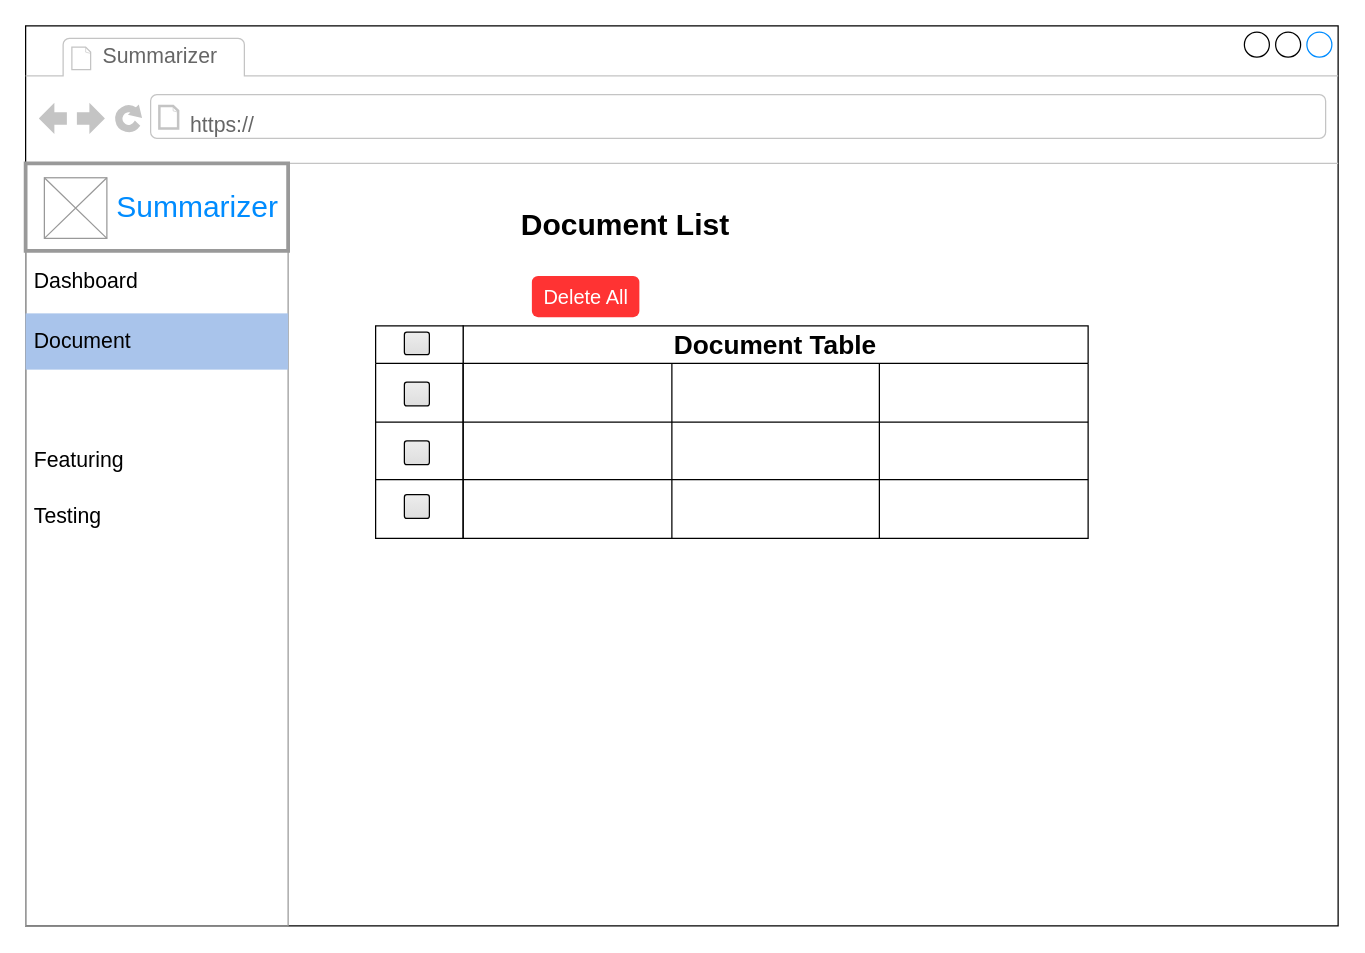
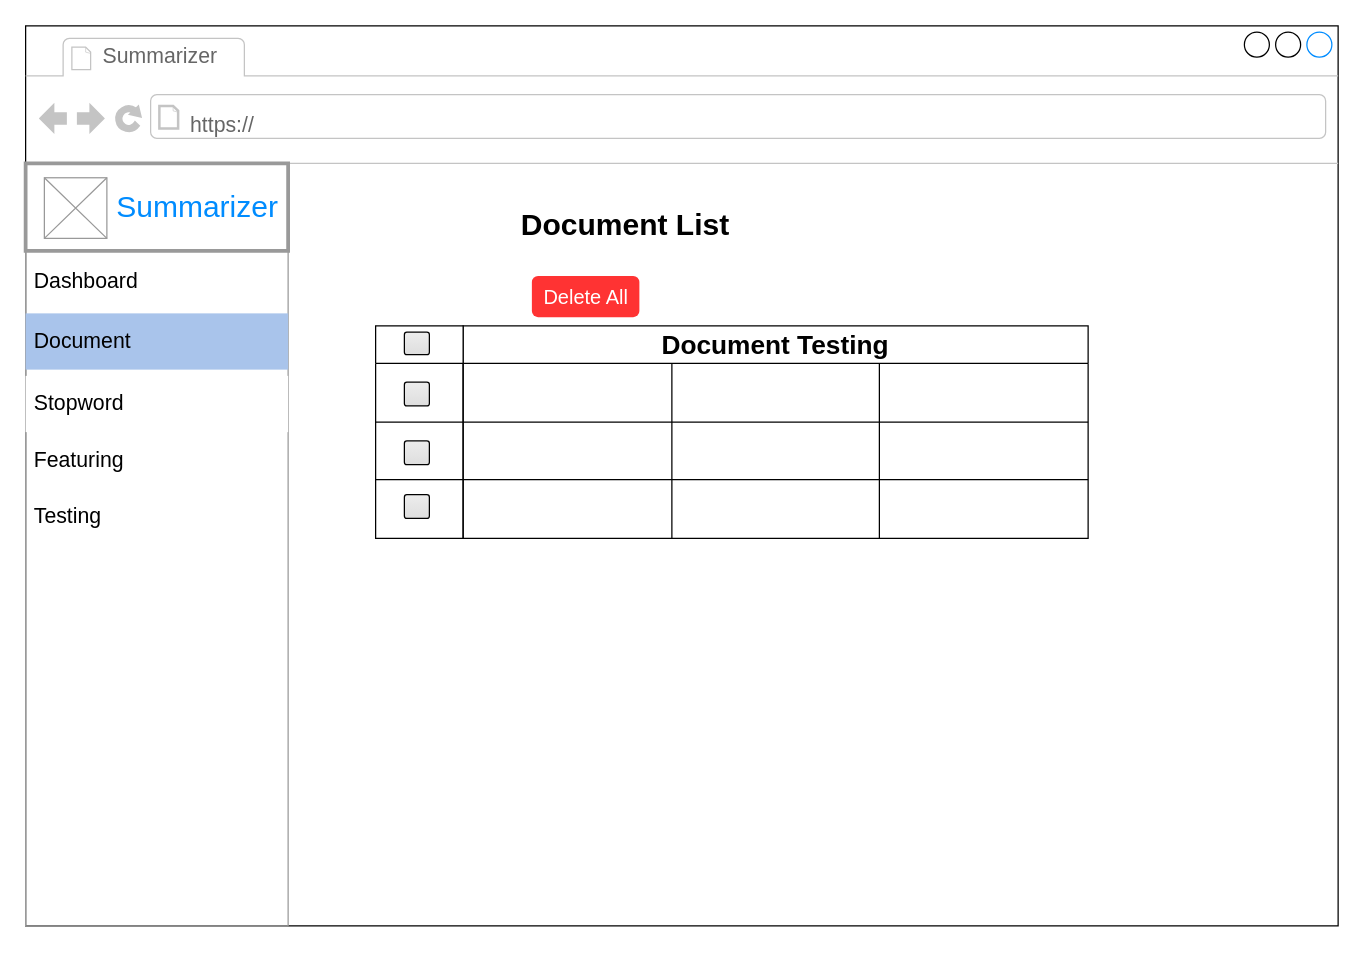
  <mxCell id="0" />
  <mxCell id="1" parent="0" />
  <mxCell id="2" value="" style="strokeWidth=1;shadow=0;dashed=0;align=center;html=1;shape=mxgraph.mockup.containers.browserWindow;rSize=0;strokeColor2=#008cff;strokeColor3=#c4c4c4;mainText=,;recursiveResize=0;fontSize=16;" vertex="1" parent="1"><mxGeometry x="20" y="20" width="1050" height="720" as="geometry" /></mxCell>
  <mxCell id="3" value="Summarizer" style="strokeWidth=1;shadow=0;dashed=0;align=center;html=1;shape=mxgraph.mockup.containers.anchor;fontSize=17;fontColor=#666666;align=left;" vertex="1" parent="2"><mxGeometry x="60" y="12" width="110" height="26" as="geometry" /></mxCell>
  <mxCell id="4" value="https://" style="strokeWidth=1;shadow=0;dashed=0;align=center;html=1;shape=mxgraph.mockup.containers.anchor;rSize=0;fontSize=17;fontColor=#666666;align=left;" vertex="1" parent="2"><mxGeometry x="130" y="60" width="250" height="40" as="geometry" /></mxCell>
- <mxCell id="5" value="&lt;font style=&quot;font-size: 21px&quot;&gt;Document Table&lt;/font&gt;" style="shape=table;html=1;whiteSpace=wrap;startSize=30;container=1;collapsible=0;childLayout=tableLayout;fontStyle=1;align=center;" vertex="1" parent="2"><mxGeometry x="350" y="240" width="500" height="170" as="geometry" /></mxCell>
+ <mxCell id="5" value="&lt;font style=&quot;font-size: 21px&quot;&gt;Document Testing&lt;/font&gt;" style="shape=table;html=1;whiteSpace=wrap;startSize=30;container=1;collapsible=0;childLayout=tableLayout;fontStyle=1;align=center;" vertex="1" parent="2"><mxGeometry x="350" y="240" width="500" height="170" as="geometry" /></mxCell>
  <mxCell id="6" value="" style="shape=partialRectangle;html=1;whiteSpace=wrap;collapsible=0;dropTarget=0;pointerEvents=0;fillColor=none;top=0;left=0;bottom=0;right=0;points=[[0,0.5],[1,0.5]];portConstraint=eastwest;" vertex="1" parent="5"><mxGeometry y="30" width="500" height="47" as="geometry" /></mxCell>
  <mxCell id="7" value="" style="shape=partialRectangle;html=1;whiteSpace=wrap;connectable=0;fillColor=none;top=0;left=0;bottom=0;right=0;overflow=hidden;" vertex="1" parent="6"><mxGeometry width="167" height="47" as="geometry" /></mxCell>
  <mxCell id="8" value="" style="shape=partialRectangle;html=1;whiteSpace=wrap;connectable=0;fillColor=none;top=0;left=0;bottom=0;right=0;overflow=hidden;" vertex="1" parent="6"><mxGeometry x="167" width="166" height="47" as="geometry" /></mxCell>
  <mxCell id="9" value="" style="shape=partialRectangle;html=1;whiteSpace=wrap;connectable=0;fillColor=none;top=0;left=0;bottom=0;right=0;overflow=hidden;" vertex="1" parent="6"><mxGeometry x="333" width="167" height="47" as="geometry" /></mxCell>
  <mxCell id="10" value="" style="shape=partialRectangle;html=1;whiteSpace=wrap;collapsible=0;dropTarget=0;pointerEvents=0;fillColor=none;top=0;left=0;bottom=0;right=0;points=[[0,0.5],[1,0.5]];portConstraint=eastwest;" vertex="1" parent="5"><mxGeometry y="77" width="500" height="46" as="geometry" /></mxCell>
  <mxCell id="11" value="" style="shape=partialRectangle;html=1;whiteSpace=wrap;connectable=0;fillColor=none;top=0;left=0;bottom=0;right=0;overflow=hidden;" vertex="1" parent="10"><mxGeometry width="167" height="46" as="geometry" /></mxCell>
  <mxCell id="12" value="" style="shape=partialRectangle;html=1;whiteSpace=wrap;connectable=0;fillColor=none;top=0;left=0;bottom=0;right=0;overflow=hidden;" vertex="1" parent="10"><mxGeometry x="167" width="166" height="46" as="geometry" /></mxCell>
  <mxCell id="13" value="" style="shape=partialRectangle;html=1;whiteSpace=wrap;connectable=0;fillColor=none;top=0;left=0;bottom=0;right=0;overflow=hidden;" vertex="1" parent="10"><mxGeometry x="333" width="167" height="46" as="geometry" /></mxCell>
  <mxCell id="14" value="" style="shape=partialRectangle;html=1;whiteSpace=wrap;collapsible=0;dropTarget=0;pointerEvents=0;fillColor=none;top=0;left=0;bottom=0;right=0;points=[[0,0.5],[1,0.5]];portConstraint=eastwest;" vertex="1" parent="5"><mxGeometry y="123" width="500" height="47" as="geometry" /></mxCell>
  <mxCell id="15" value="" style="shape=partialRectangle;html=1;whiteSpace=wrap;connectable=0;fillColor=none;top=0;left=0;bottom=0;right=0;overflow=hidden;" vertex="1" parent="14"><mxGeometry width="167" height="47" as="geometry" /></mxCell>
  <mxCell id="16" value="" style="shape=partialRectangle;html=1;whiteSpace=wrap;connectable=0;fillColor=none;top=0;left=0;bottom=0;right=0;overflow=hidden;" vertex="1" parent="14"><mxGeometry x="167" width="166" height="47" as="geometry" /></mxCell>
  <mxCell id="17" value="" style="shape=partialRectangle;html=1;whiteSpace=wrap;connectable=0;fillColor=none;top=0;left=0;bottom=0;right=0;overflow=hidden;" vertex="1" parent="14"><mxGeometry x="333" width="167" height="47" as="geometry" /></mxCell>
  <mxCell id="18" value="" style="strokeWidth=1;shadow=0;dashed=0;align=center;html=1;shape=mxgraph.mockup.forms.rrect;rSize=0;strokeColor=#999999;fillColor=none;" vertex="1" parent="2"><mxGeometry y="110" width="210" height="610" as="geometry" /></mxCell>
  <mxCell id="19" value="&lt;div style=&quot;font-size: 24px&quot; align=&quot;right&quot;&gt;Summarizer&amp;nbsp; &lt;br&gt;&lt;/div&gt;" style="strokeWidth=3;shadow=0;dashed=0;align=right;html=1;shape=mxgraph.mockup.forms.rrect;rSize=0;strokeColor=#999999;fontColor=#008cff;fontSize=17;fillColor=#ffffff;resizeWidth=1;perimeterSpacing=4;" vertex="1" parent="18"><mxGeometry width="210" height="70" relative="1" as="geometry" /></mxCell>
  <mxCell id="20" value="&lt;div&gt;Dashboard&lt;/div&gt;" style="strokeWidth=1;shadow=0;dashed=0;align=center;html=1;shape=mxgraph.mockup.forms.anchor;fontSize=17;align=left;spacingLeft=5;resizeWidth=1;gradientColor=#7ea6e0;fillColor=#dae8fc;strokeColor=#6c8ebf;gradientDirection=north;" vertex="1" parent="18"><mxGeometry width="210" height="45" relative="1" as="geometry"><mxPoint y="72" as="offset" /></mxGeometry></mxCell>
  <mxCell id="21" value="Featuring" style="strokeWidth=1;shadow=0;dashed=0;align=center;html=1;shape=mxgraph.mockup.forms.anchor;fontSize=17;align=left;spacingLeft=5;resizeWidth=1;gradientColor=#ea6b66;fillColor=#f8cecc;strokeColor=#b85450;" vertex="1" parent="18"><mxGeometry width="210" height="45" relative="1" as="geometry"><mxPoint y="215" as="offset" /></mxGeometry></mxCell>
  <mxCell id="22" value="Testing" style="strokeWidth=1;shadow=0;dashed=0;align=center;html=1;shape=mxgraph.mockup.forms.anchor;fontSize=17;fontColor=#000000;align=left;spacingLeft=5;resizeWidth=1;" vertex="1" parent="18"><mxGeometry width="210" height="45" relative="1" as="geometry"><mxPoint y="260" as="offset" /></mxGeometry></mxCell>
  <mxCell id="23" value="" style="verticalLabelPosition=bottom;shadow=0;dashed=0;align=center;html=1;verticalAlign=top;strokeWidth=1;shape=mxgraph.mockup.graphics.simpleIcon;strokeColor=#999999;" vertex="1" parent="18"><mxGeometry x="15" y="11.51" width="50" height="48.49" as="geometry" /></mxCell>
  <mxCell id="24" value="Document" style="strokeWidth=1;shadow=0;dashed=0;align=center;html=1;shape=mxgraph.mockup.forms.rrect;rSize=0;fontSize=17;align=left;spacingLeft=5;resizeWidth=1;fillColor=#A9C4EB;strokeColor=none;" vertex="1" parent="18"><mxGeometry width="210" height="45" relative="1" as="geometry"><mxPoint y="120" as="offset" /></mxGeometry></mxCell>
+ <mxCell id="25" value="Stopword" style="strokeWidth=1;shadow=0;dashed=0;align=center;html=1;shape=mxgraph.mockup.forms.rrect;rSize=0;fontSize=17;align=left;spacingLeft=5;resizeWidth=1;strokeColor=none;" vertex="1" parent="18"><mxGeometry y="170" width="210" height="45" as="geometry" /></mxCell>
  <mxCell id="26" value="Document List" style="text;html=1;strokeColor=none;fillColor=none;align=center;verticalAlign=middle;whiteSpace=wrap;rounded=0;fontSize=24;fontColor=#000000;fontStyle=1" vertex="1" parent="2"><mxGeometry x="395" y="150" width="170" height="20" as="geometry" /></mxCell>
  <mxCell id="27" value="" style="group" vertex="1" connectable="0" parent="2"><mxGeometry x="280" y="240" width="570" height="170" as="geometry" /></mxCell>
  <mxCell id="28" value="" style="shape=table;html=1;whiteSpace=wrap;startSize=30;container=1;collapsible=0;childLayout=tableLayout;fontStyle=1;align=center;" vertex="1" parent="27"><mxGeometry width="70" height="170" as="geometry" /></mxCell>
  <mxCell id="29" value="" style="shape=partialRectangle;html=1;whiteSpace=wrap;collapsible=0;dropTarget=0;pointerEvents=0;fillColor=none;top=0;left=0;bottom=0;right=0;points=[[0,0.5],[1,0.5]];portConstraint=eastwest;" vertex="1" parent="28"><mxGeometry y="30" width="70" height="47" as="geometry" /></mxCell>
  <mxCell id="30" value="" style="group" vertex="1" connectable="0" parent="29"><mxGeometry width="70" height="47" as="geometry" /></mxCell>
  <mxCell id="31" value="" style="shape=partialRectangle;html=1;whiteSpace=wrap;connectable=0;fillColor=none;top=0;left=0;bottom=0;right=0;overflow=hidden;" vertex="1" parent="30"><mxGeometry width="70" height="47" as="geometry" /></mxCell>
  <mxCell id="32" value="" style="shape=partialRectangle;html=1;whiteSpace=wrap;collapsible=0;dropTarget=0;pointerEvents=0;fillColor=none;top=0;left=0;bottom=0;right=0;points=[[0,0.5],[1,0.5]];portConstraint=eastwest;" vertex="1" parent="28"><mxGeometry y="77" width="70" height="46" as="geometry" /></mxCell>
  <mxCell id="33" value="" style="shape=partialRectangle;html=1;whiteSpace=wrap;connectable=0;fillColor=none;top=0;left=0;bottom=0;right=0;overflow=hidden;" vertex="1" parent="32"><mxGeometry width="70" height="46" as="geometry" /></mxCell>
  <mxCell id="34" value="" style="shape=partialRectangle;html=1;whiteSpace=wrap;collapsible=0;dropTarget=0;pointerEvents=0;fillColor=none;top=0;left=0;bottom=0;right=0;points=[[0,0.5],[1,0.5]];portConstraint=eastwest;" vertex="1" parent="28"><mxGeometry y="123" width="70" height="47" as="geometry" /></mxCell>
  <mxCell id="35" value="" style="shape=partialRectangle;html=1;whiteSpace=wrap;connectable=0;fillColor=none;top=0;left=0;bottom=0;right=0;overflow=hidden;" vertex="1" parent="34"><mxGeometry width="70" height="47" as="geometry" /></mxCell>
  <mxCell id="36" value="" style="html=1;shadow=0;dashed=0;shape=mxgraph.bootstrap.checkbox2;labelPosition=right;verticalLabelPosition=middle;align=left;verticalAlign=middle;gradientColor=#DEDEDE;fillColor=#EDEDED;checked=0;spacing=5;checkedFill=#0085FC;checkedStroke=#ffffff;" vertex="1" parent="27"><mxGeometry x="23" y="92" width="20" height="19" as="geometry" /></mxCell>
  <mxCell id="37" value="" style="html=1;shadow=0;dashed=0;shape=mxgraph.bootstrap.checkbox2;labelPosition=right;verticalLabelPosition=middle;align=left;verticalAlign=middle;gradientColor=#DEDEDE;fillColor=#EDEDED;checked=0;spacing=5;checkedFill=#0085FC;checkedStroke=#ffffff;" vertex="1" parent="27"><mxGeometry x="23" y="45" width="20" height="19" as="geometry" /></mxCell>
  <mxCell id="38" value="" style="html=1;shadow=0;dashed=0;shape=mxgraph.bootstrap.checkbox2;labelPosition=right;verticalLabelPosition=middle;align=left;verticalAlign=middle;gradientColor=#DEDEDE;fillColor=#EDEDED;checked=0;spacing=5;checkedFill=#0085FC;checkedStroke=#ffffff;" vertex="1" parent="27"><mxGeometry x="23" y="135" width="20" height="19" as="geometry" /></mxCell>
  <mxCell id="39" value="" style="html=1;shadow=0;dashed=0;shape=mxgraph.bootstrap.checkbox2;labelPosition=right;verticalLabelPosition=middle;align=left;verticalAlign=middle;gradientColor=#DEDEDE;fillColor=#EDEDED;checked=0;spacing=5;checkedFill=#0085FC;checkedStroke=#ffffff;" vertex="1" parent="27"><mxGeometry x="23" y="5" width="20" height="18" as="geometry" /></mxCell>
  <mxCell id="40" value="&lt;font style=&quot;font-size: 16px&quot;&gt;Delete All&lt;/font&gt;" style="rounded=1;fillColor=#FF3333;align=center;strokeColor=none;html=1;fontColor=#ffffff;fontSize=12" vertex="1" parent="2"><mxGeometry x="405" y="200" width="86" height="33" as="geometry" /></mxCell>
